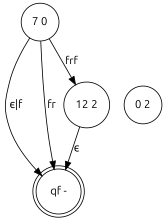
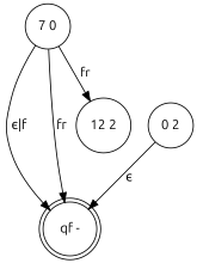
  digraph {
    fontname=Ubuntu
    node [fontname=Ubuntu shape=circle]
    edge [fontname=Ubuntu]
    "qf -" [shape=doublecircle]
    "12 2"
    n3 [label="7 0"]
    "0 2"
-   "12 2" -> "qf -" [label="ϵ"]
+   "0 2" -> "qf -" [label="ϵ"]
    n3 -> "qf -" [label="ϵ|f"]
    n3 -> "qf -" [label=fr]
-   n3 -> "12 2" [label=frf]
+   n3 -> "12 2" [label=fr]
  }
